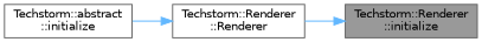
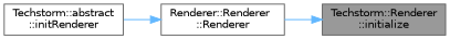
  digraph {
    rankdir=RL
    node [color=grey40 fillcolor=white fontname=Helvetica fontsize=10 shape=box style=filled]
    edge [color=steelblue1 dir=back fontname=Helvetica fontsize=10 labelfontname=Helvetica labelfontsize=10 style=solid]
    n1 [color=gray40 fillcolor=grey60 fontcolor=black height=0.2 label="Techstorm::Renderer\l::initialize" width=0.4]
-   n2 [height=0.2 label="Techstorm::Renderer\l::Renderer" width=0.4]
-   n3 [height=0.2 label="Techstorm::abstract\l::initialize" width=0.4]
+   n2 [height=0.2 label="Renderer::Renderer\l::Renderer" width=0.4]
+   n3 [height=0.2 label="Techstorm::abstract\l::initRenderer" width=0.4]
    n1 -> n2
    n2 -> n3
  }
